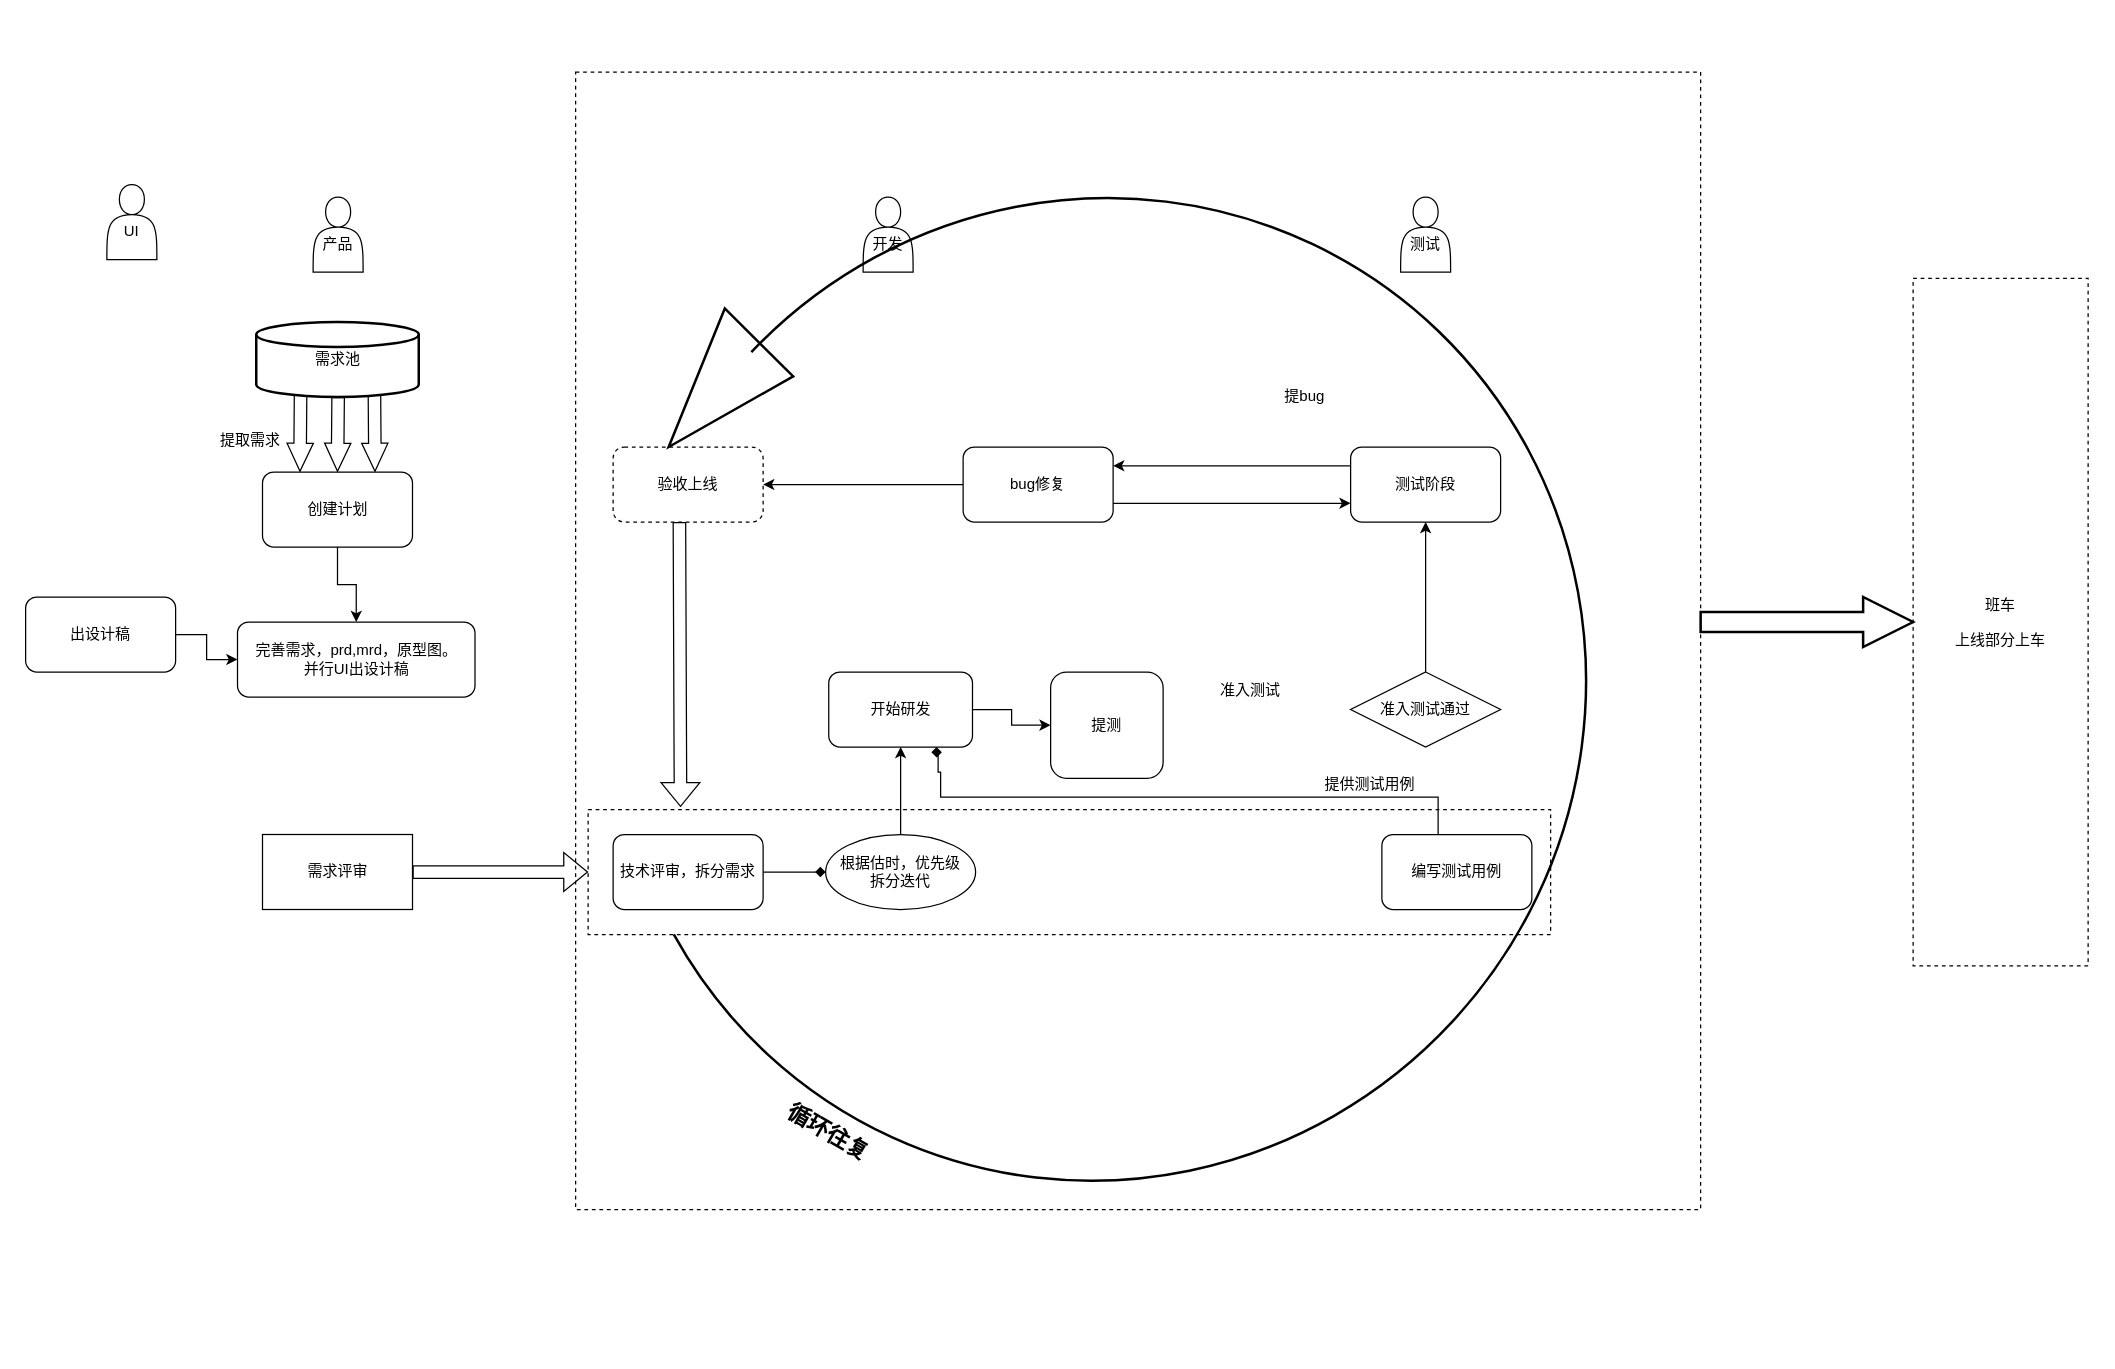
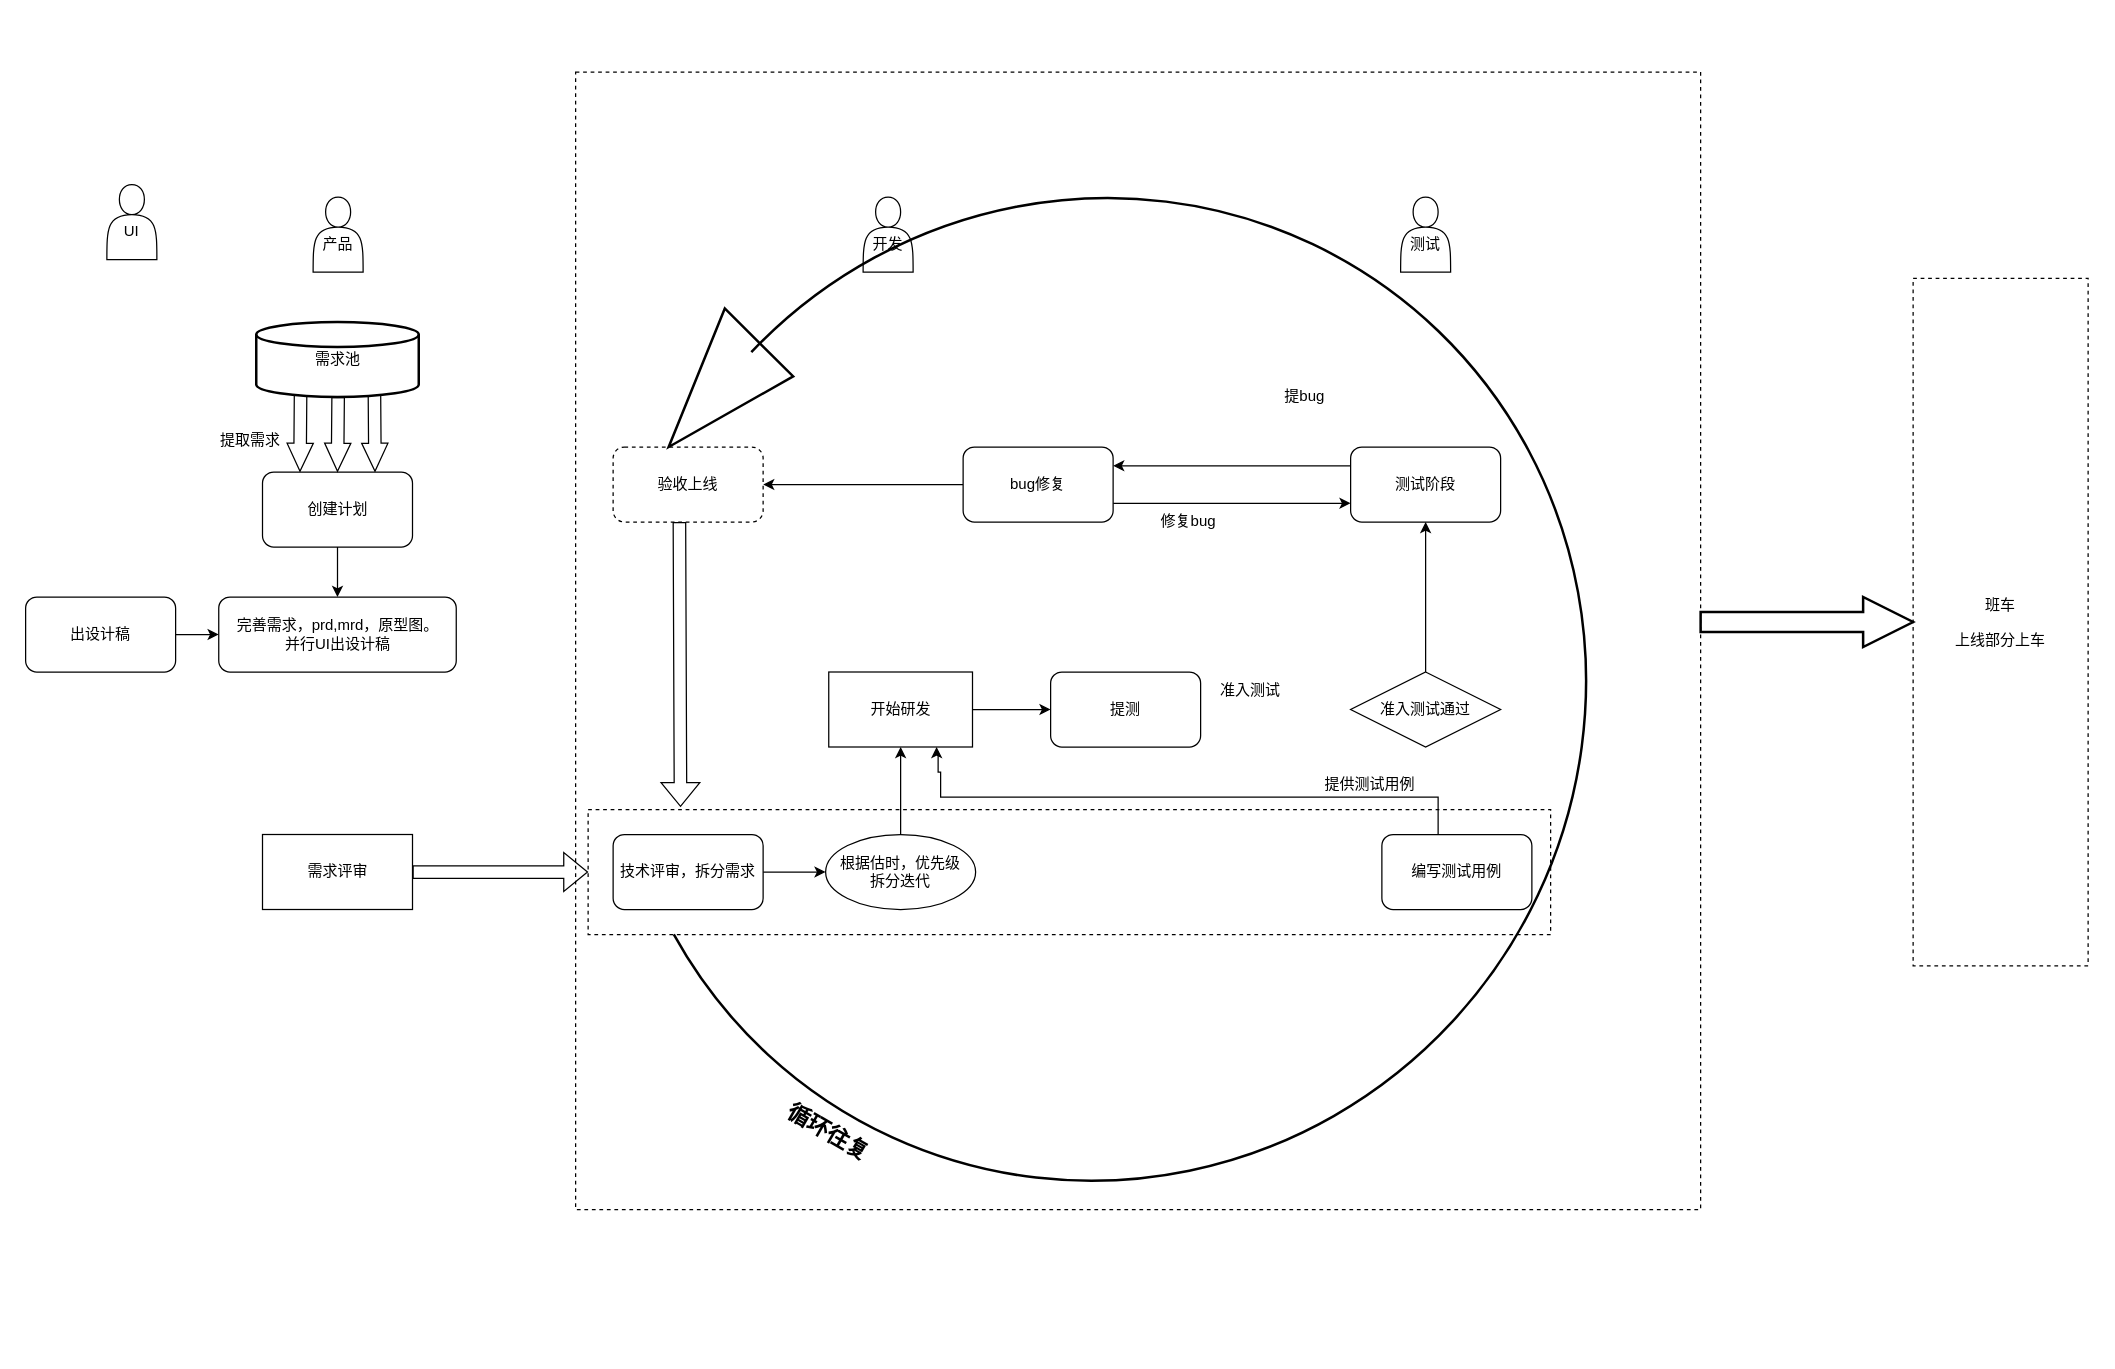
  <mxCell id="0" />
  <mxCell id="1" parent="0" />
  <mxCell id="2" value="&lt;br&gt;产品" style="shape=actor;whiteSpace=wrap;html=1;" vertex="1" parent="1"><mxGeometry x="250" y="120" width="40" height="60" as="geometry" /></mxCell>
  <mxCell id="3" value="&lt;br&gt;开发" style="shape=actor;whiteSpace=wrap;html=1;" vertex="1" parent="1"><mxGeometry x="690" y="120" width="40" height="60" as="geometry" /></mxCell>
  <mxCell id="4" value="&lt;br&gt;测试" style="shape=actor;whiteSpace=wrap;html=1;" vertex="1" parent="1"><mxGeometry x="1120" y="120" width="40" height="60" as="geometry" /></mxCell>
  <mxCell id="5" value="&lt;br&gt;UI" style="shape=actor;whiteSpace=wrap;html=1;" vertex="1" parent="1"><mxGeometry x="85" y="110" width="40" height="60" as="geometry" /></mxCell>
  <mxCell id="6" value="" style="shape=flexArrow;endArrow=classic;html=1;rounded=0;endWidth=10;endSize=7.17;entryX=0.75;entryY=0;entryDx=0;entryDy=0;" edge="1" parent="1" target="12"><mxGeometry width="50" height="50" relative="1" as="geometry"><mxPoint x="299" y="270" as="sourcePoint" /><mxPoint x="134.54" y="236.284" as="targetPoint" /><Array as="points" /></mxGeometry></mxCell>
  <mxCell id="7" value="" style="shape=flexArrow;endArrow=classic;html=1;rounded=0;endWidth=10;endSize=7.17;entryX=0.25;entryY=0;entryDx=0;entryDy=0;" edge="1" parent="1" target="12"><mxGeometry width="50" height="50" relative="1" as="geometry"><mxPoint x="240" y="270" as="sourcePoint" /><mxPoint x="240" y="370" as="targetPoint" /><Array as="points" /></mxGeometry></mxCell>
  <mxCell id="8" value="提取需求&lt;br&gt;" style="text;html=1;strokeColor=none;fillColor=none;align=center;verticalAlign=middle;whiteSpace=wrap;rounded=0;" vertex="1" parent="1"><mxGeometry x="170" y="300" width="60" height="30" as="geometry" /></mxCell>
  <mxCell id="9" value="" style="edgeStyle=orthogonalEdgeStyle;rounded=0;orthogonalLoop=1;jettySize=auto;html=1;" edge="1" parent="1" target="10" source="12"><mxGeometry relative="1" as="geometry"><mxPoint x="270" y="428" as="sourcePoint" /></mxGeometry></mxCell>
- <mxCell id="10" value="&lt;div class=&quot;okr-block-clipboard&quot;&gt;&lt;/div&gt;&lt;div&gt;&lt;div&gt;&lt;div&gt;完善需求，prd,mrd，原型图。&lt;/div&gt;&lt;div&gt;并行UI出设计稿&lt;/div&gt;&lt;/div&gt;&lt;/div&gt;" style="rounded=1;whiteSpace=wrap;html=1;" vertex="1" parent="1"><mxGeometry x="189.5" y="460" width="190" height="60" as="geometry" /></mxCell>
+ <mxCell id="10" value="&lt;div class=&quot;okr-block-clipboard&quot;&gt;&lt;/div&gt;&lt;div&gt;&lt;div&gt;&lt;div&gt;完善需求，prd,mrd，原型图。&lt;/div&gt;&lt;div&gt;并行UI出设计稿&lt;/div&gt;&lt;/div&gt;&lt;/div&gt;" style="rounded=1;whiteSpace=wrap;html=1;" vertex="1" parent="1"><mxGeometry x="174.5" y="440" width="190" height="60" as="geometry" /></mxCell>
  <mxCell id="11" value="&lt;span&gt;需求池&lt;/span&gt;" style="strokeWidth=2;html=1;shape=mxgraph.flowchart.database;whiteSpace=wrap;" vertex="1" parent="1"><mxGeometry x="204.5" y="220" width="130" height="60" as="geometry" /></mxCell>
  <mxCell id="12" value="&lt;span&gt;创建计划&lt;/span&gt;" style="rounded=1;whiteSpace=wrap;html=1;" vertex="1" parent="1"><mxGeometry x="209.5" y="340" width="120" height="60" as="geometry" /></mxCell>
  <mxCell id="13" value="" style="shape=flexArrow;endArrow=classic;html=1;rounded=0;exitX=0.5;exitY=1;exitDx=0;exitDy=0;endWidth=10;endSize=7.17;entryX=0.5;entryY=0;entryDx=0;entryDy=0;" edge="1" parent="1" target="12"><mxGeometry width="50" height="50" relative="1" as="geometry"><mxPoint x="270" y="280" as="sourcePoint" /><mxPoint x="270" y="360" as="targetPoint" /><Array as="points" /></mxGeometry></mxCell>
- <mxCell id="14" value="" style="edgeStyle=orthogonalEdgeStyle;rounded=0;orthogonalLoop=1;jettySize=auto;html=1;endArrow=diamond;" edge="1" parent="1" source="15" target="17"><mxGeometry relative="1" as="geometry" /></mxCell>
+ <mxCell id="14" value="" style="edgeStyle=orthogonalEdgeStyle;rounded=0;orthogonalLoop=1;jettySize=auto;html=1;" edge="1" parent="1" source="15" target="17"><mxGeometry relative="1" as="geometry" /></mxCell>
  <mxCell id="15" value="&lt;span&gt;技术评审，拆分需求&lt;/span&gt;" style="rounded=1;whiteSpace=wrap;html=1;" vertex="1" parent="1"><mxGeometry x="490" y="630" width="120" height="60" as="geometry" /></mxCell>
  <mxCell id="16" value="" style="edgeStyle=orthogonalEdgeStyle;rounded=0;orthogonalLoop=1;jettySize=auto;html=1;" edge="1" parent="1" source="17" target="19"><mxGeometry relative="1" as="geometry" /></mxCell>
  <mxCell id="17" value="根据估时，优先级&lt;br&gt;拆分迭代" style="ellipse;whiteSpace=wrap;html=1;fillColor=rgb(255, 255, 255);strokeColor=rgb(0, 0, 0);fontColor=rgb(0, 0, 0);" vertex="1" parent="1"><mxGeometry x="660" y="630" width="120" height="60" as="geometry" /></mxCell>
  <mxCell id="18" value="" style="edgeStyle=orthogonalEdgeStyle;rounded=0;orthogonalLoop=1;jettySize=auto;html=1;" edge="1" parent="1" source="19" target="20"><mxGeometry relative="1" as="geometry" /></mxCell>
- <mxCell id="19" value="开始研发" style="whiteSpace=wrap;html=1;fillColor=rgb(255, 255, 255);strokeColor=rgb(0, 0, 0);fontColor=rgb(0, 0, 0);rounded=1;" vertex="1" parent="1"><mxGeometry x="662.5" y="500" width="115" height="60" as="geometry" /></mxCell>
- <mxCell id="20" value="提测" style="whiteSpace=wrap;html=1;fillColor=rgb(255, 255, 255);strokeColor=rgb(0, 0, 0);fontColor=rgb(0, 0, 0);rounded=1;" vertex="1" parent="1"><mxGeometry x="840" y="500" width="90" height="85" as="geometry" /></mxCell>
+ <mxCell id="19" value="开始研发" style="whiteSpace=wrap;html=1;fillColor=rgb(255, 255, 255);strokeColor=rgb(0, 0, 0);fontColor=rgb(0, 0, 0);rounded=0;" vertex="1" parent="1"><mxGeometry x="662.5" y="500" width="115" height="60" as="geometry" /></mxCell>
+ <mxCell id="20" value="提测" style="whiteSpace=wrap;html=1;fillColor=rgb(255, 255, 255);strokeColor=rgb(0, 0, 0);fontColor=rgb(0, 0, 0);rounded=1;" vertex="1" parent="1"><mxGeometry x="840" y="500" width="120" height="60" as="geometry" /></mxCell>
  <mxCell id="21" value="" style="edgeStyle=orthogonalEdgeStyle;rounded=0;orthogonalLoop=1;jettySize=auto;html=1;" edge="1" parent="1" source="22" target="25"><mxGeometry relative="1" as="geometry" /></mxCell>
  <mxCell id="22" value="准入测试通过" style="rhombus;whiteSpace=wrap;html=1;fillColor=rgb(255, 255, 255);strokeColor=rgb(0, 0, 0);fontColor=rgb(0, 0, 0);" vertex="1" parent="1"><mxGeometry x="1080" y="500" width="120" height="60" as="geometry" /></mxCell>
  <mxCell id="23" value="准入测试" style="text;html=1;strokeColor=none;fillColor=none;align=center;verticalAlign=middle;whiteSpace=wrap;rounded=0;" vertex="1" parent="1"><mxGeometry x="970" y="500" width="60" height="30" as="geometry" /></mxCell>
  <mxCell id="24" value="" style="edgeStyle=orthogonalEdgeStyle;rounded=0;orthogonalLoop=1;jettySize=auto;html=1;entryX=1;entryY=0.25;entryDx=0;entryDy=0;exitX=0;exitY=0.25;exitDx=0;exitDy=0;" edge="1" parent="1" source="25" target="28"><mxGeometry relative="1" as="geometry"><mxPoint x="890" y="350" as="targetPoint" /></mxGeometry></mxCell>
  <mxCell id="25" value="测试阶段" style="whiteSpace=wrap;html=1;fillColor=rgb(255, 255, 255);strokeColor=rgb(0, 0, 0);fontColor=rgb(0, 0, 0);rounded=1;" vertex="1" parent="1"><mxGeometry x="1080" y="320" width="120" height="60" as="geometry" /></mxCell>
  <mxCell id="26" value="" style="edgeStyle=orthogonalEdgeStyle;rounded=0;orthogonalLoop=1;jettySize=auto;html=1;exitX=1;exitY=0.75;exitDx=0;exitDy=0;entryX=0;entryY=0.75;entryDx=0;entryDy=0;" edge="1" parent="1" source="28" target="25"><mxGeometry relative="1" as="geometry"><mxPoint x="1030" y="350" as="targetPoint" /></mxGeometry></mxCell>
  <mxCell id="27" value="" style="edgeStyle=orthogonalEdgeStyle;rounded=0;orthogonalLoop=1;jettySize=auto;html=1;" edge="1" parent="1" source="28" target="38"><mxGeometry relative="1" as="geometry" /></mxCell>
  <mxCell id="28" value="bug修复" style="rounded=1;whiteSpace=wrap;html=1;" vertex="1" parent="1"><mxGeometry x="770" y="320" width="120" height="60" as="geometry" /></mxCell>
  <mxCell id="29" value="" style="edgeStyle=orthogonalEdgeStyle;rounded=0;orthogonalLoop=1;jettySize=auto;html=1;" edge="1" parent="1" source="30" target="10"><mxGeometry relative="1" as="geometry" /></mxCell>
  <mxCell id="30" value="出设计稿" style="rounded=1;whiteSpace=wrap;html=1;" vertex="1" parent="1"><mxGeometry x="20" y="440" width="120" height="60" as="geometry" /></mxCell>
  <mxCell id="31" value="需求评审" style="whiteSpace=wrap;html=1;rounded=0;" vertex="1" parent="1"><mxGeometry x="209.5" y="630" width="120" height="60" as="geometry" /></mxCell>
- <mxCell id="32" value="" style="edgeStyle=orthogonalEdgeStyle;rounded=0;orthogonalLoop=1;jettySize=auto;html=1;entryX=0.75;entryY=1;entryDx=0;entryDy=0;endArrow=diamond;" edge="1" parent="1" source="33" target="19"><mxGeometry relative="1" as="geometry"><mxPoint x="760" y="580" as="targetPoint" /><Array as="points"><mxPoint x="1150" y="600" /><mxPoint x="752" y="600" /><mxPoint x="752" y="580" /><mxPoint x="750" y="580" /><mxPoint x="750" y="564" /><mxPoint x="749" y="564" /></Array></mxGeometry></mxCell>
+ <mxCell id="32" value="" style="edgeStyle=orthogonalEdgeStyle;rounded=0;orthogonalLoop=1;jettySize=auto;html=1;entryX=0.75;entryY=1;entryDx=0;entryDy=0;" edge="1" parent="1" source="33" target="19"><mxGeometry relative="1" as="geometry"><mxPoint x="760" y="580" as="targetPoint" /><Array as="points"><mxPoint x="1150" y="600" /><mxPoint x="752" y="600" /><mxPoint x="752" y="580" /><mxPoint x="750" y="580" /><mxPoint x="750" y="564" /><mxPoint x="749" y="564" /></Array></mxGeometry></mxCell>
  <mxCell id="33" value="编写测试用例" style="rounded=1;whiteSpace=wrap;html=1;" vertex="1" parent="1"><mxGeometry x="1105" y="630" width="120" height="60" as="geometry" /></mxCell>
  <mxCell id="34" value="提bug" style="text;html=1;align=center;verticalAlign=middle;resizable=0;points=[];autosize=1;strokeColor=none;fillColor=none;" vertex="1" parent="1"><mxGeometry x="1018" y="270" width="50" height="20" as="geometry" /></mxCell>
+ <mxCell id="35" value="修复bug" style="text;html=1;align=center;verticalAlign=middle;resizable=0;points=[];autosize=1;strokeColor=none;fillColor=none;" vertex="1" parent="1"><mxGeometry x="920" y="370" width="60" height="20" as="geometry" /></mxCell>
  <mxCell id="36" value="" style="shape=flexArrow;endArrow=classic;html=1;rounded=0;exitX=1;exitY=0.5;exitDx=0;exitDy=0;entryX=0;entryY=0.5;entryDx=0;entryDy=0;" edge="1" parent="1" source="31" target="37"><mxGeometry width="50" height="50" relative="1" as="geometry"><mxPoint x="780" y="630" as="sourcePoint" /><mxPoint x="420" y="660" as="targetPoint" /></mxGeometry></mxCell>
  <mxCell id="37" value="" style="fontStyle=0;dashed=1;fillColor=none;" vertex="1" parent="1"><mxGeometry x="470" y="610" width="770" height="100" as="geometry" /></mxCell>
  <mxCell id="38" value="验收上线" style="whiteSpace=wrap;html=1;rounded=1;dashed=1;" vertex="1" parent="1"><mxGeometry x="490" y="320" width="120" height="60" as="geometry" /></mxCell>
  <mxCell id="39" value="" style="shape=flexArrow;endArrow=classic;html=1;rounded=0;entryX=0.096;entryY=-0.02;entryDx=0;entryDy=0;entryPerimeter=0;exitX=0.442;exitY=1;exitDx=0;exitDy=0;exitPerimeter=0;" edge="1" parent="1" source="38" target="37"><mxGeometry width="50" height="50" relative="1" as="geometry"><mxPoint x="550" y="380" as="sourcePoint" /><mxPoint x="690" y="430" as="targetPoint" /></mxGeometry></mxCell>
  <mxCell id="40" value="提供测试用例" style="text;html=1;align=center;verticalAlign=middle;resizable=0;points=[];autosize=1;strokeColor=none;fillColor=none;" vertex="1" parent="1"><mxGeometry x="1050" y="580" width="90" height="20" as="geometry" /></mxCell>
  <mxCell id="41" value="" style="fontStyle=0;dashed=1;fillColor=none;" vertex="1" parent="1"><mxGeometry x="460" y="20" width="900" height="910" as="geometry" /></mxCell>
  <mxCell id="42" value="班车&#10;&#10;上线部分上车" style="fontStyle=0;dashed=1;fillColor=none;" vertex="1" parent="1"><mxGeometry x="1530" y="185" width="140" height="550" as="geometry" /></mxCell>
  <mxCell id="43" value="" style="verticalLabelPosition=bottom;verticalAlign=top;html=1;strokeWidth=2;shape=mxgraph.arrows2.arrow;dy=0.6;dx=40;notch=0;fillColor=none;" vertex="1" parent="1"><mxGeometry x="1360" y="440" width="170" height="40" as="geometry" /></mxCell>
  <mxCell id="44" value="&lt;b&gt;&lt;font style=&quot;font-size: 18px&quot;&gt;循环往复&lt;/font&gt;&lt;/b&gt;" style="verticalLabelPosition=bottom;html=1;verticalAlign=top;strokeWidth=2;shape=mxgraph.lean_mapping.physical_pull;pointerEvents=1;fillColor=none;direction=west;rotation=30;" vertex="1" parent="1"><mxGeometry x="468.33" y="110.77" width="802.43" height="796.4" as="geometry" /></mxCell>
